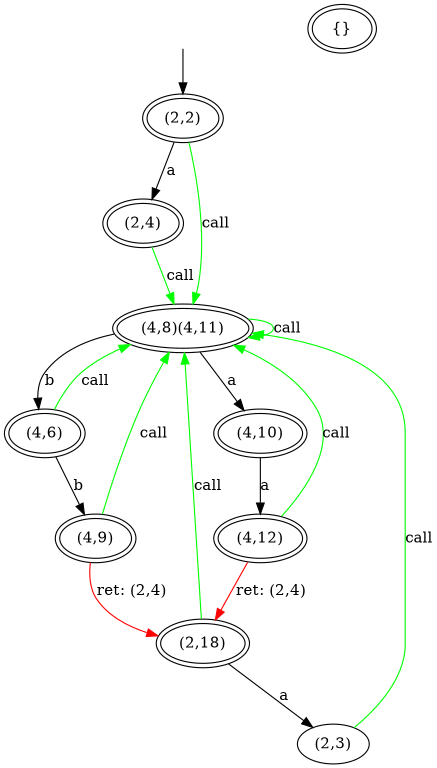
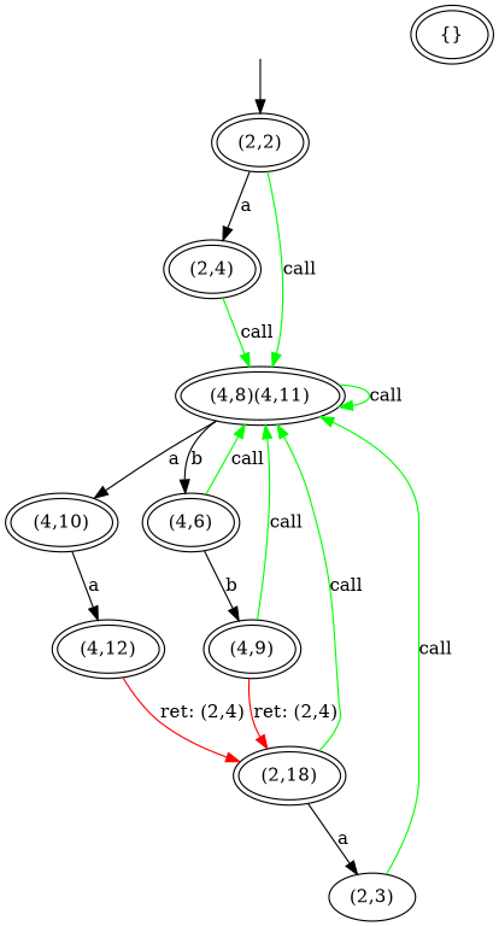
  digraph {
    node [peripheries=2]
    edge [color=green]
    "(2,2)__precursor__" [style=invis peripheries=""]
    "(2,2)"
    "(2,4)"
    "(4,8)(4,11)"
    "(4,10)"
    "(4,6)"
    "(4,12)"
    "(4,9)"
    n9 [label="(2,18)"]
    "(2,3)" [peripheries=""]
    "{}"
    "(2,2)__precursor__" -> "(2,2)" [color=""]
    "(2,2)" -> "(2,4)" [label=a color=""]
    "(2,2)" -> "(4,8)(4,11)" [label=call]
    "(2,4)" -> "(4,8)(4,11)" [label=call]
    "(4,8)(4,11)" -> "(4,8)(4,11)" [label=call]
    "(4,8)(4,11)" -> "(4,10)" [label=a color=""]
    "(4,8)(4,11)" -> "(4,6)" [label=b color=""]
    "(4,10)" -> "(4,12)" [label=a color=""]
    "(4,6)" -> "(4,8)(4,11)" [label=call]
    "(4,6)" -> "(4,9)" [label=b color=""]
-   "(4,12)" -> "(4,8)(4,11)" [label=call]
    "(4,12)" -> n9 [color=red label="ret: (2,4)"]
    "(4,9)" -> "(4,8)(4,11)" [label=call]
    "(4,9)" -> n9 [color=red label="ret: (2,4)"]
    n9 -> "(4,8)(4,11)" [label=call]
    n9 -> "(2,3)" [label=a color=""]
    "(2,3)" -> "(4,8)(4,11)" [label=call]
  }
